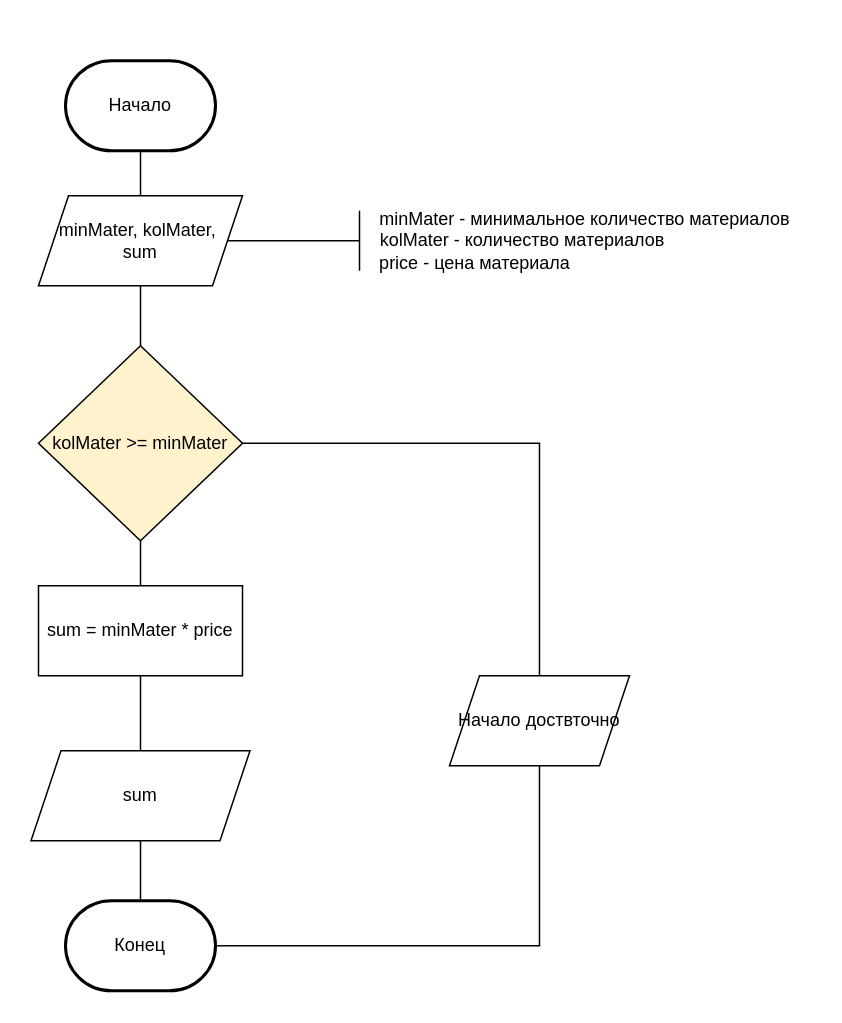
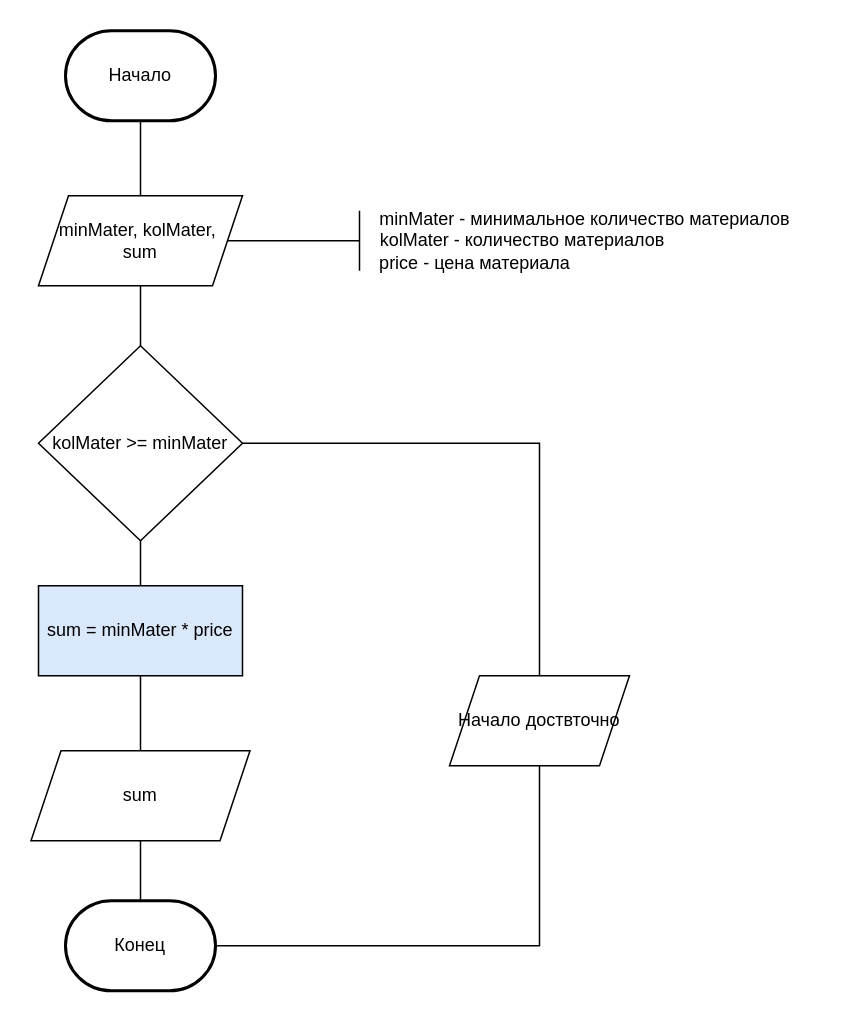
  <mxCell id="0" />
  <mxCell id="1" parent="0" />
- <mxCell id="2" value="Начало" style="strokeWidth=2;html=1;shape=mxgraph.flowchart.terminator;whiteSpace=wrap;" vertex="1" parent="1"><mxGeometry x="43" y="40" width="100" height="60" as="geometry" /></mxCell>
+ <mxCell id="2" value="Начало" style="strokeWidth=2;html=1;shape=mxgraph.flowchart.terminator;whiteSpace=wrap;" vertex="1" parent="1"><mxGeometry x="43" y="20" width="100" height="60" as="geometry" /></mxCell>
  <mxCell id="3" value="minMater, kolMater,&amp;nbsp;&lt;br&gt;sum" style="shape=parallelogram;perimeter=parallelogramPerimeter;whiteSpace=wrap;html=1;fixedSize=1;" vertex="1" parent="1"><mxGeometry x="25" y="130" width="136" height="60" as="geometry" /></mxCell>
  <mxCell id="4" value="" style="endArrow=none;html=1;rounded=0;entryX=0.5;entryY=1;entryDx=0;entryDy=0;entryPerimeter=0;exitX=0.5;exitY=0;exitDx=0;exitDy=0;" edge="1" parent="1" source="3" target="2"><mxGeometry width="50" height="50" relative="1" as="geometry"><mxPoint x="-21" y="300" as="sourcePoint" /><mxPoint x="29" y="250" as="targetPoint" /></mxGeometry></mxCell>
  <mxCell id="5" value="" style="endArrow=none;html=1;rounded=0;exitX=1;exitY=0.5;exitDx=0;exitDy=0;" edge="1" parent="1" source="3"><mxGeometry width="50" height="50" relative="1" as="geometry"><mxPoint x="159" y="280" as="sourcePoint" /><mxPoint x="239" y="160" as="targetPoint" /></mxGeometry></mxCell>
  <mxCell id="6" value="" style="endArrow=none;html=1;rounded=0;" edge="1" parent="1"><mxGeometry width="50" height="50" relative="1" as="geometry"><mxPoint x="239" y="180" as="sourcePoint" /><mxPoint x="239" y="140" as="targetPoint" /></mxGeometry></mxCell>
  <mxCell id="7" value="minMater - минимальное количество материалов&lt;br&gt;kolMater - количество материалов&amp;nbsp; &amp;nbsp; &amp;nbsp; &amp;nbsp; &amp;nbsp; &amp;nbsp; &amp;nbsp; &amp;nbsp; &amp;nbsp; &amp;nbsp; &amp;nbsp; &amp;nbsp; &amp;nbsp;&lt;br&gt;price - цена материала&amp;nbsp; &amp;nbsp; &amp;nbsp; &amp;nbsp; &amp;nbsp; &amp;nbsp; &amp;nbsp; &amp;nbsp; &amp;nbsp; &amp;nbsp; &amp;nbsp; &amp;nbsp; &amp;nbsp; &amp;nbsp; &amp;nbsp; &amp;nbsp; &amp;nbsp; &amp;nbsp; &amp;nbsp; &amp;nbsp; &amp;nbsp; &amp;nbsp;&amp;nbsp;" style="text;html=1;align=center;verticalAlign=middle;resizable=0;points=[];autosize=1;strokeColor=none;fillColor=none;" vertex="1" parent="1"><mxGeometry x="239" y="130" width="300" height="60" as="geometry" /></mxCell>
- <mxCell id="8" value="kolMater &amp;gt;= minMater" style="rhombus;whiteSpace=wrap;html=1;fillColor=#fff2cc;" vertex="1" parent="1"><mxGeometry x="25" y="230" width="136" height="130" as="geometry" /></mxCell>
- <mxCell id="9" value="sum = minMater * price" style="rounded=0;whiteSpace=wrap;html=1;" vertex="1" parent="1"><mxGeometry x="25" y="390" width="136" height="60" as="geometry" /></mxCell>
+ <mxCell id="8" value="kolMater &amp;gt;= minMater" style="rhombus;whiteSpace=wrap;html=1;" vertex="1" parent="1"><mxGeometry x="25" y="230" width="136" height="130" as="geometry" /></mxCell>
+ <mxCell id="9" value="sum = minMater * price" style="rounded=0;whiteSpace=wrap;html=1;fillColor=#dae8fc;" vertex="1" parent="1"><mxGeometry x="25" y="390" width="136" height="60" as="geometry" /></mxCell>
  <mxCell id="10" value="sum" style="shape=parallelogram;perimeter=parallelogramPerimeter;whiteSpace=wrap;html=1;fixedSize=1;" vertex="1" parent="1"><mxGeometry x="20" y="500" width="146" height="60" as="geometry" /></mxCell>
  <mxCell id="11" value="Конец" style="strokeWidth=2;html=1;shape=mxgraph.flowchart.terminator;whiteSpace=wrap;" vertex="1" parent="1"><mxGeometry x="43" y="600" width="100" height="60" as="geometry" /></mxCell>
  <mxCell id="12" value="Начало доствточно" style="shape=parallelogram;perimeter=parallelogramPerimeter;whiteSpace=wrap;html=1;fixedSize=1;" vertex="1" parent="1"><mxGeometry x="299" y="450" width="120" height="60" as="geometry" /></mxCell>
  <mxCell id="13" value="" style="endArrow=none;html=1;rounded=0;edgeStyle=orthogonalEdgeStyle;exitX=1;exitY=0.5;exitDx=0;exitDy=0;entryX=0.5;entryY=0;entryDx=0;entryDy=0;" edge="1" parent="1" source="8" target="12"><mxGeometry width="50" height="50" relative="1" as="geometry"><mxPoint x="249" y="360" as="sourcePoint" /><mxPoint x="349" y="420" as="targetPoint" /></mxGeometry></mxCell>
  <mxCell id="14" value="" style="endArrow=none;html=1;rounded=0;entryX=0.5;entryY=1;entryDx=0;entryDy=0;edgeStyle=orthogonalEdgeStyle;exitX=1;exitY=0.5;exitDx=0;exitDy=0;exitPerimeter=0;" edge="1" parent="1" source="11" target="12"><mxGeometry width="50" height="50" relative="1" as="geometry"><mxPoint x="-91" y="590" as="sourcePoint" /><mxPoint x="-41" y="540" as="targetPoint" /></mxGeometry></mxCell>
  <mxCell id="15" value="" style="endArrow=none;html=1;rounded=0;entryX=0.5;entryY=1;entryDx=0;entryDy=0;exitX=0.5;exitY=0;exitDx=0;exitDy=0;" edge="1" parent="1" source="8" target="3"><mxGeometry width="50" height="50" relative="1" as="geometry"><mxPoint x="-61" y="520" as="sourcePoint" /><mxPoint x="-11" y="470" as="targetPoint" /></mxGeometry></mxCell>
  <mxCell id="16" value="" style="endArrow=none;html=1;rounded=0;entryX=0.5;entryY=1;entryDx=0;entryDy=0;exitX=0.5;exitY=0;exitDx=0;exitDy=0;" edge="1" parent="1" source="10" target="9"><mxGeometry width="50" height="50" relative="1" as="geometry"><mxPoint x="-41" y="730" as="sourcePoint" /><mxPoint x="9" y="680" as="targetPoint" /></mxGeometry></mxCell>
  <mxCell id="17" value="" style="endArrow=none;html=1;rounded=0;entryX=0.5;entryY=1;entryDx=0;entryDy=0;exitX=0.5;exitY=0;exitDx=0;exitDy=0;exitPerimeter=0;" edge="1" parent="1" source="11" target="10"><mxGeometry width="50" height="50" relative="1" as="geometry"><mxPoint x="-31" y="830" as="sourcePoint" /><mxPoint x="19" y="780" as="targetPoint" /></mxGeometry></mxCell>
  <mxCell id="18" value="" style="endArrow=none;html=1;rounded=0;entryX=0.5;entryY=1;entryDx=0;entryDy=0;exitX=0.5;exitY=0;exitDx=0;exitDy=0;" edge="1" parent="1" source="9" target="8"><mxGeometry width="50" height="50" relative="1" as="geometry"><mxPoint x="179" y="410" as="sourcePoint" /><mxPoint x="229" y="360" as="targetPoint" /></mxGeometry></mxCell>
